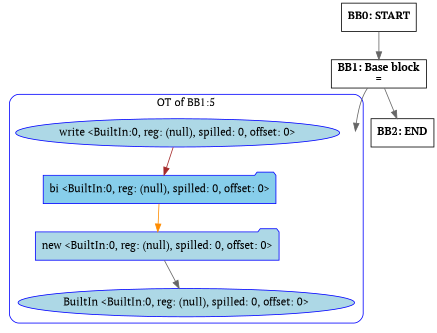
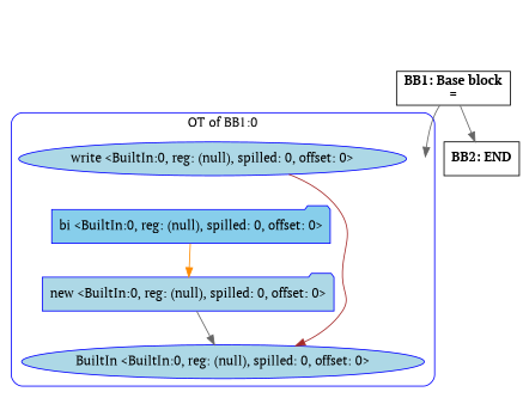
  digraph {
    compound=true
    fontname="PT Serif"
    splines=true
    node [fontname="PT Serif" shape=rectangle style=filled]
    edge [color=gray40 fontname="PT Serif"]
    entry0 [shape=point style=invis]
    n2 [color=blue fillcolor=lightblue label="write <BuiltIn:0, reg: (null), spilled: 0, offset: 0>" shape=ellipse]
    n3 [color=blue fillcolor=skyblue label="bi <BuiltIn:0, reg: (null), spilled: 0, offset: 0>" shape=folder]
    n4 [color=blue fillcolor=lightblue label="new <BuiltIn:0, reg: (null), spilled: 0, offset: 0>" shape=folder]
    n5 [color=blue fillcolor=lightblue label="BuiltIn <BuiltIn:0, reg: (null), spilled: 0, offset: 0>" shape=ellipse]
    n6 [label=<<B>BB2: END</B><BR ALIGN="CENTER"/>> style=""]
    n7 [label=<<B>BB1: Base block</B><BR ALIGN="CENTER"/>=<BR ALIGN="CENTER"/>> style=""]
-   n8 [label=<<B>BB0: START</B><BR ALIGN="CENTER"/>> style=""]
    subgraph cluster_1 {
      color=blue
-     label="OT of BB1:5"
+     label="OT of BB1:0"
      style=rounded
      entry0
      n2
      n3
      n4
      n5
    }
-   n2 -> n3 [color=brown]
+   n2 -> n5 [color=brown]
    n3 -> n4 [color=darkorange]
    n4 -> n5
    n7 -> entry0
    n7 -> n6
-   n8 -> n7
  }
